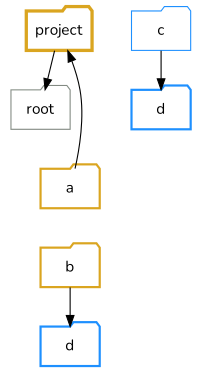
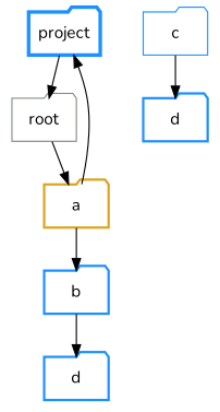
  digraph {
    fontname=Nunito
    node [color=goldenrod fontname=Nunito penwidth=2 shape=folder]
    edge [fontname=Nunito]
-   n1 [label=project penwidth=3]
+   n1 [color=dodgerblue label=project penwidth=3]
    n2 [color=honeydew4 label=root penwidth=1]
    n3 [label=a]
-   n4 [label=b]
+   n4 [color=dodgerblue label=b]
    n5 [color=dodgerblue label=d]
    n6 [color=dodgerblue label=c penwidth=1]
    n7 [color=dodgerblue label=d]
    n1 -> n2
+   n2 -> n3
    n3 -> n1
+   n3 -> n4
    n4 -> n5
    n6 -> n7
  }
